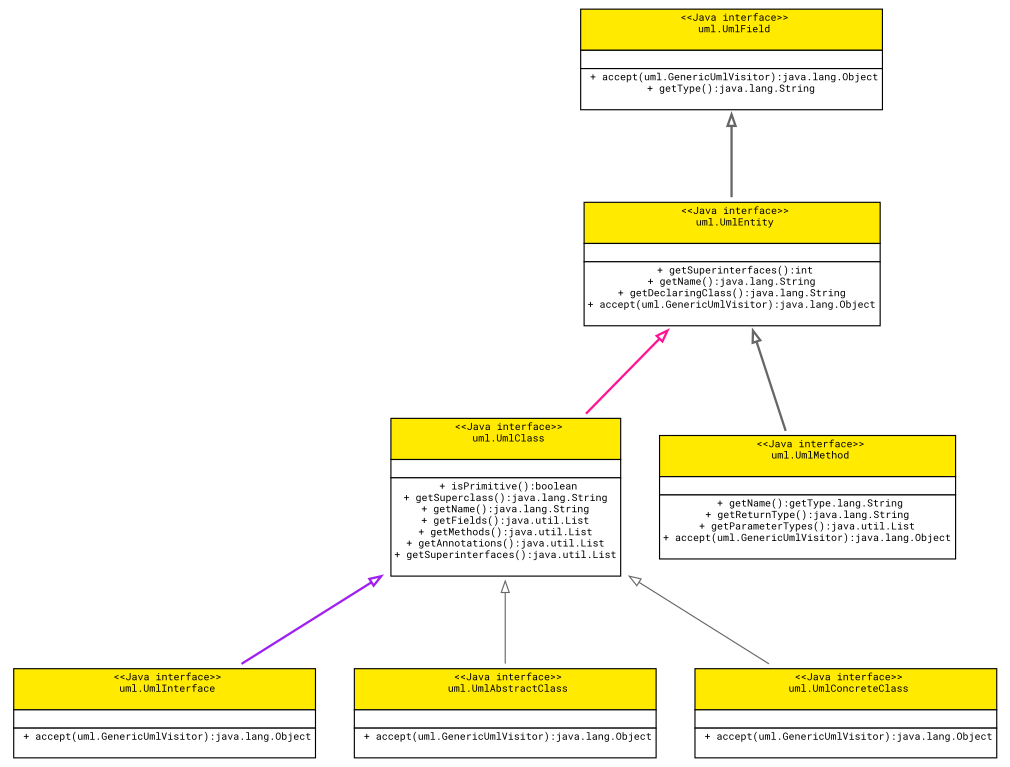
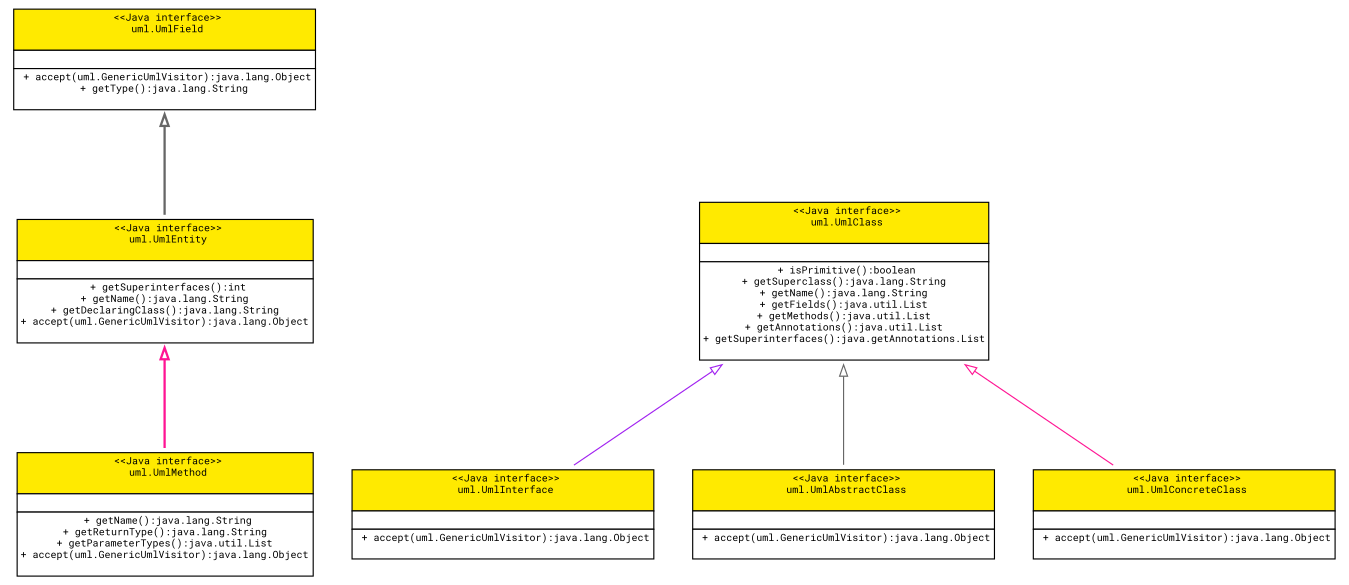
  digraph {
    fontname="Roboto Mono"
    rankdir=BT
    node [fontname="Roboto Mono" fontsize=9 shape=plaintext]
    edge [arrowhead=empty color=gray40 fontname="Roboto Mono" fontsize=9 minlen=2 style=bold]
    n1 [label=<<table  border='0'  cellborder='1'  cellspacing='0'> <tr><td  bgcolor='#FFEA00'> &lt;&lt;Java interface&gt;&gt;<br/> uml.UmlEntity<br/>  </td> </tr> <tr><td  bgcolor='#FFFFFF'>  </td> </tr> <tr><td  bgcolor='#FFFFFF'> + getSuperinterfaces():int<br/>+ getName():java.lang.String<br/>+ getDeclaringClass():java.lang.String<br/>+ accept(uml.GenericUmlVisitor):java.lang.Object<br/> </td> </tr> </table> >]
    n2 [label=<<table  border='0'  cellborder='1'  cellspacing='0'> <tr><td  bgcolor='#FFEA00'> &lt;&lt;Java interface&gt;&gt;<br/> uml.UmlField<br/>  </td> </tr> <tr><td  bgcolor='#FFFFFF'>  </td> </tr> <tr><td  bgcolor='#FFFFFF'> + accept(uml.GenericUmlVisitor):java.lang.Object<br/>+ getType():java.lang.String<br/> </td> </tr> </table> >]
-   n3 [label=<<table  border='0'  cellborder='1'  cellspacing='0'> <tr><td  bgcolor='#FFEA00'> &lt;&lt;Java interface&gt;&gt;<br/> uml.UmlClass<br/>  </td> </tr> <tr><td  bgcolor='#FFFFFF'>  </td> </tr> <tr><td  bgcolor='#FFFFFF'> + isPrimitive():boolean<br/>+ getSuperclass():java.lang.String<br/>+ getName():java.lang.String<br/>+ getFields():java.util.List<br/>+ getMethods():java.util.List<br/>+ getAnnotations():java.util.List<br/>+ getSuperinterfaces():java.util.List<br/> </td> </tr> </table> >]
+   n3 [label=<<table  border='0'  cellborder='1'  cellspacing='0'> <tr><td  bgcolor='#FFEA00'> &lt;&lt;Java interface&gt;&gt;<br/> uml.UmlClass<br/>  </td> </tr> <tr><td  bgcolor='#FFFFFF'>  </td> </tr> <tr><td  bgcolor='#FFFFFF'> + isPrimitive():boolean<br/>+ getSuperclass():java.lang.String<br/>+ getName():java.lang.String<br/>+ getFields():java.util.List<br/>+ getMethods():java.util.List<br/>+ getAnnotations():java.util.List<br/>+ getSuperinterfaces():java.getAnnotations.List<br/> </td> </tr> </table> >]
    n4 [label=<<table  border='0'  cellborder='1'  cellspacing='0'> <tr><td  bgcolor='#FFEA00'> &lt;&lt;Java interface&gt;&gt;<br/> uml.UmlInterface<br/>  </td> </tr> <tr><td  bgcolor='#FFFFFF'>  </td> </tr> <tr><td  bgcolor='#FFFFFF'> + accept(uml.GenericUmlVisitor):java.lang.Object<br/> </td> </tr> </table> >]
    n5 [label=<<table  border='0'  cellborder='1'  cellspacing='0'> <tr><td  bgcolor='#FFEA00'> &lt;&lt;Java interface&gt;&gt;<br/> uml.UmlAbstractClass<br/>  </td> </tr> <tr><td  bgcolor='#FFFFFF'>  </td> </tr> <tr><td  bgcolor='#FFFFFF'> + accept(uml.GenericUmlVisitor):java.lang.Object<br/> </td> </tr> </table> >]
    n6 [label=<<table  border='0'  cellborder='1'  cellspacing='0'> <tr><td  bgcolor='#FFEA00'> &lt;&lt;Java interface&gt;&gt;<br/> uml.UmlConcreteClass<br/>  </td> </tr> <tr><td  bgcolor='#FFFFFF'>  </td> </tr> <tr><td  bgcolor='#FFFFFF'> + accept(uml.GenericUmlVisitor):java.lang.Object<br/> </td> </tr> </table> >]
-   n7 [label=<<table  border='0'  cellborder='1'  cellspacing='0'> <tr><td  bgcolor='#FFEA00'> &lt;&lt;Java interface&gt;&gt;<br/> uml.UmlMethod<br/>  </td> </tr> <tr><td  bgcolor='#FFFFFF'>  </td> </tr> <tr><td  bgcolor='#FFFFFF'> + getName():getType.lang.String<br/>+ getReturnType():java.lang.String<br/>+ getParameterTypes():java.util.List<br/>+ accept(uml.GenericUmlVisitor):java.lang.Object<br/> </td> </tr> </table> >]
+   n7 [label=<<table  border='0'  cellborder='1'  cellspacing='0'> <tr><td  bgcolor='#FFEA00'> &lt;&lt;Java interface&gt;&gt;<br/> uml.UmlMethod<br/>  </td> </tr> <tr><td  bgcolor='#FFFFFF'>  </td> </tr> <tr><td  bgcolor='#FFFFFF'> + getName():java.lang.String<br/>+ getReturnType():java.lang.String<br/>+ getParameterTypes():java.util.List<br/>+ accept(uml.GenericUmlVisitor):java.lang.Object<br/> </td> </tr> </table> >]
    n1 -> n2
-   n3 -> n1 [color=deeppink]
-   n4 -> n3 [color=purple]
+   n4 -> n3 [color=purple style=solid]
    n5 -> n3 [style=solid]
-   n6 -> n3 [style=solid]
-   n7 -> n1
+   n6 -> n3 [color=deeppink style=solid]
+   n7 -> n1 [color=deeppink]
  }
